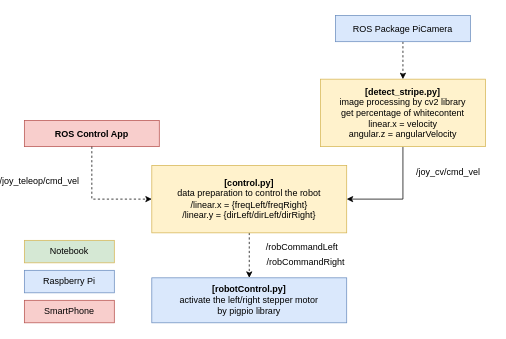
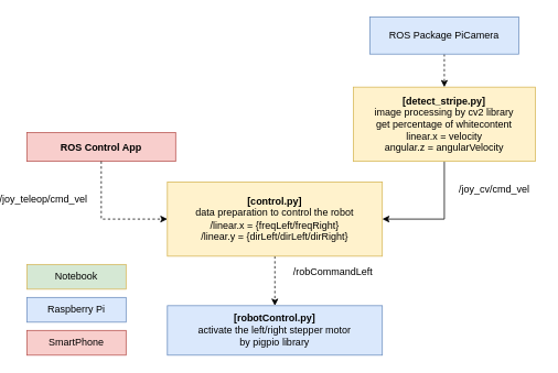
  <mxCell id="0" />
  <mxCell id="1" parent="0" />
  <mxCell id="2" value="&lt;b&gt;ROS Control App&lt;/b&gt;" style="rounded=0;whiteSpace=wrap;html=1;fillColor=#f8cecc;strokeColor=#b85450;" parent="1" vertex="1"><mxGeometry x="20" y="160" width="180" height="35" as="geometry" /></mxCell>
  <mxCell id="3" style="edgeStyle=orthogonalEdgeStyle;rounded=0;orthogonalLoop=1;jettySize=auto;html=1;entryX=1;entryY=0.5;entryDx=0;entryDy=0;" edge="1" parent="1" source="4" target="8"><mxGeometry relative="1" as="geometry"><mxPoint x="475" y="130" as="targetPoint" /></mxGeometry></mxCell>
  <mxCell id="4" value="&lt;div&gt;&lt;b&gt;[detect_stripe.py]&lt;/b&gt;&lt;/div&gt;&lt;div&gt;image processing by cv2 library&lt;br&gt;get percentage of whitecontent&lt;br&gt;&lt;/div&gt;&lt;div&gt;linear.x = velocity&lt;br&gt;angular.z = angularVelocity&lt;/div&gt;" style="rounded=0;whiteSpace=wrap;html=1;fillColor=#fff2cc;strokeColor=#d6b656;" parent="1" vertex="1"><mxGeometry x="415" y="105" width="220" height="90" as="geometry" /></mxCell>
  <mxCell id="5" style="edgeStyle=orthogonalEdgeStyle;rounded=0;orthogonalLoop=1;jettySize=auto;html=1;entryX=0;entryY=0.5;entryDx=0;entryDy=0;dashed=1;" parent="1" source="2" target="8" edge="1"><mxGeometry relative="1" as="geometry"><mxPoint x="125" y="190" as="sourcePoint" /></mxGeometry></mxCell>
  <mxCell id="6" value="/joy_teleop/cmd_vel" style="text;html=1;align=center;verticalAlign=middle;resizable=0;points=[];labelBackgroundColor=#ffffff;" parent="5" vertex="1" connectable="0"><mxGeometry x="-0.28" y="1" relative="1" as="geometry"><mxPoint x="-71.03" y="-8.79" as="offset" /></mxGeometry></mxCell>
  <mxCell id="7" value="" style="edgeStyle=orthogonalEdgeStyle;rounded=0;orthogonalLoop=1;jettySize=auto;html=1;dashed=1;" parent="1" source="8" target="9" edge="1"><mxGeometry relative="1" as="geometry" /></mxCell>
  <mxCell id="8" value="&lt;div&gt;&lt;b&gt;[control.py]&lt;/b&gt;&lt;/div&gt;&lt;div&gt;data preparation to control the robot&lt;br&gt;/linear.x = {freqLeft/freqRight}&lt;br&gt;/linear.y = {dirLeft/dirLeft/dirRight}&lt;br&gt;&lt;/div&gt;" style="rounded=0;whiteSpace=wrap;html=1;fillColor=#fff2cc;strokeColor=#d6b656;" parent="1" vertex="1"><mxGeometry x="190" y="220" width="260" height="90" as="geometry" /></mxCell>
  <mxCell id="9" value="&lt;div&gt;&lt;b&gt;[robotControl.py]&lt;/b&gt;&lt;/div&gt;&lt;div&gt;activate the left/right stepper motor &lt;br&gt;by pigpio library&lt;br&gt;&lt;/div&gt;" style="rounded=0;whiteSpace=wrap;html=1;fillColor=#dae8fc;strokeColor=#6c8ebf;" parent="1" vertex="1"><mxGeometry x="190" y="370" width="260" height="60" as="geometry" /></mxCell>
  <mxCell id="10" value="/joy_cv/cmd_vel" style="text;html=1;align=center;verticalAlign=middle;resizable=0;points=[];autosize=1;" parent="1" vertex="1"><mxGeometry x="530" y="220" width="110" height="20" as="geometry" /></mxCell>
  <mxCell id="11" value="/robCommandLeft" style="text;html=1;align=center;verticalAlign=middle;resizable=0;points=[];autosize=1;" parent="1" vertex="1"><mxGeometry x="325" y="320" width="130" height="20" as="geometry" /></mxCell>
- <mxCell id="12" value="/robCommandRight" style="text;html=1;align=center;verticalAlign=middle;resizable=0;points=[];autosize=1;" parent="1" vertex="1"><mxGeometry x="325" y="340" width="140" height="20" as="geometry" /></mxCell>
  <mxCell id="13" value="" style="edgeStyle=orthogonalEdgeStyle;rounded=0;orthogonalLoop=1;jettySize=auto;html=1;dashed=1;" edge="1" parent="1" source="14" target="4"><mxGeometry relative="1" as="geometry" /></mxCell>
- <mxCell id="14" value="ROS Package PiCamera" style="rounded=0;whiteSpace=wrap;html=1;fillColor=#dae8fc;strokeColor=#6c8ebf;" vertex="1" parent="1"><mxGeometry x="435" y="20" width="180" height="35" as="geometry" /></mxCell>
+ <mxCell id="14" value="ROS Package PiCamera" style="rounded=0;whiteSpace=wrap;html=1;fillColor=#dae8fc;strokeColor=#6c8ebf;" vertex="1" parent="1"><mxGeometry x="435" y="20" width="180" height="45" as="geometry" /></mxCell>
  <mxCell id="15" value="&lt;div&gt;SmartPhone&lt;/div&gt;" style="rounded=0;whiteSpace=wrap;html=1;fillColor=#f8cecc;strokeColor=#b85450;" vertex="1" parent="1"><mxGeometry x="20" y="400" width="120" height="30" as="geometry" /></mxCell>
  <mxCell id="16" value="&lt;div&gt;Notebook&lt;/div&gt;" style="rounded=0;whiteSpace=wrap;html=1;fillColor=#d5e8d4;strokeColor=#d6b656;" vertex="1" parent="1"><mxGeometry x="20" y="320" width="120" height="30" as="geometry" /></mxCell>
  <mxCell id="17" value="Raspberry Pi" style="rounded=0;whiteSpace=wrap;html=1;fillColor=#dae8fc;strokeColor=#6c8ebf;" vertex="1" parent="1"><mxGeometry x="20" y="360" width="120" height="30" as="geometry" /></mxCell>
